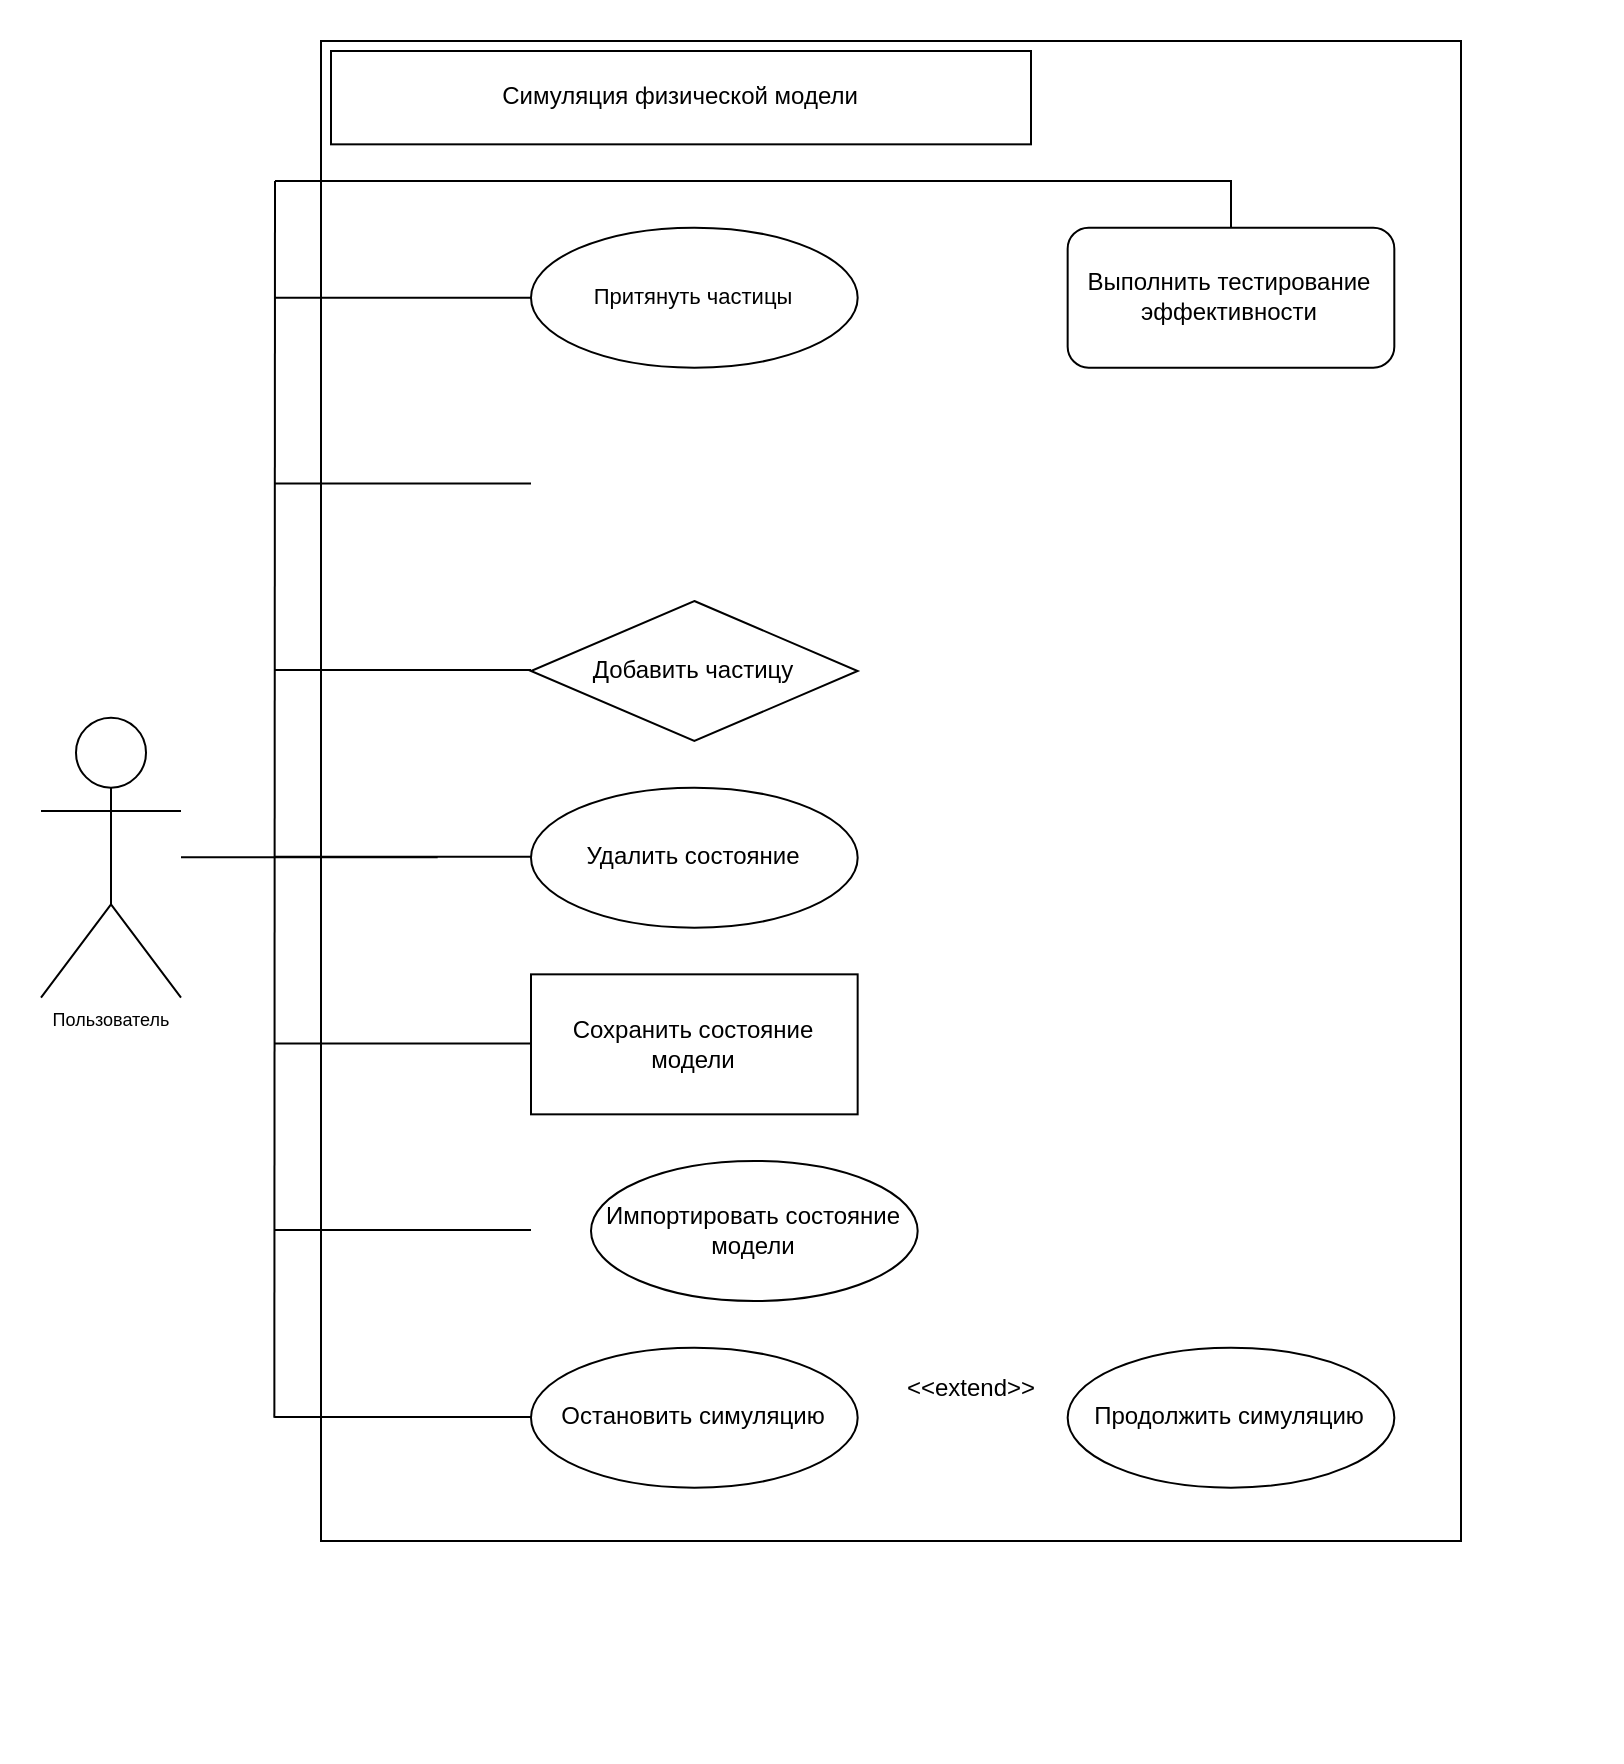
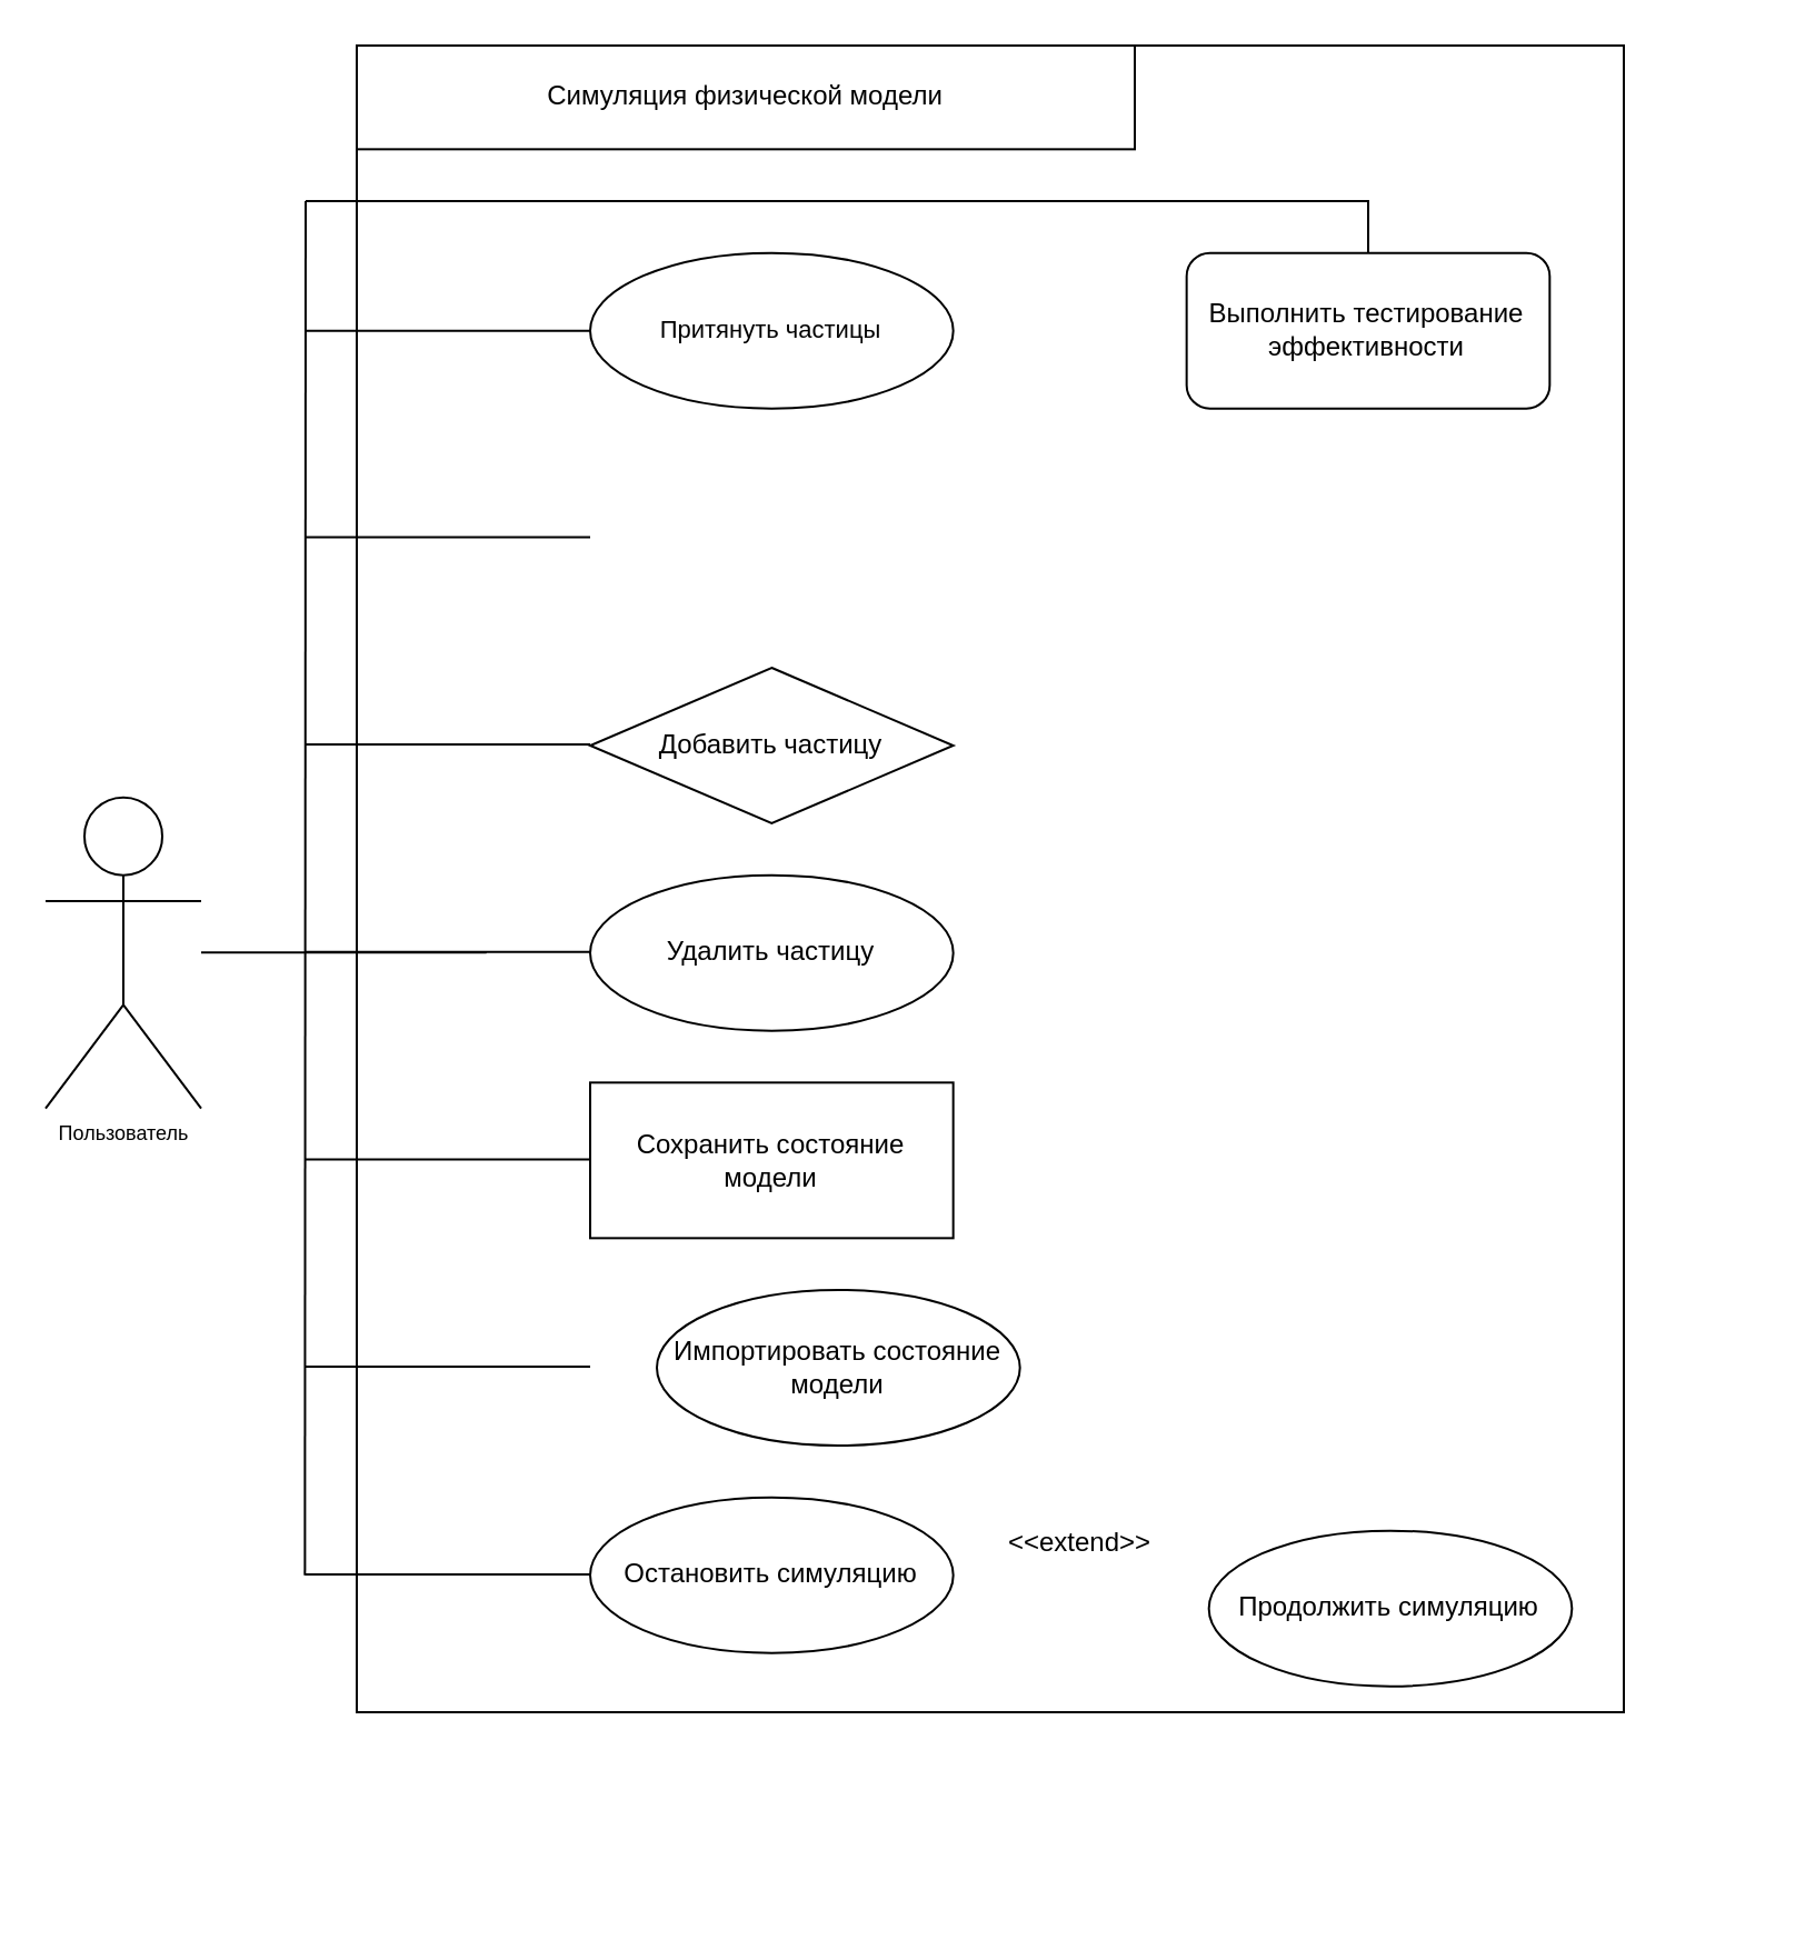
  <mxCell id="0" />
  <mxCell id="1" parent="0" />
  <mxCell id="2" value="" style="group;fontSize=12;" parent="1" vertex="1" connectable="0"><mxGeometry x="20" y="20" width="770" height="840" as="geometry" /></mxCell>
  <mxCell id="3" value="Пользователь" style="shape=umlActor;verticalLabelPosition=bottom;verticalAlign=top;html=1;outlineConnect=0;fontSize=9;" parent="2" vertex="1"><mxGeometry y="338.333" width="70" height="140.0" as="geometry" /></mxCell>
  <mxCell id="4" value="" style="rounded=0;whiteSpace=wrap;html=1;" parent="2" vertex="1"><mxGeometry x="140" width="570" height="750" as="geometry" /></mxCell>
- <mxCell id="5" value="Симуляция физической модели" style="rounded=0;whiteSpace=wrap;html=1;fontSize=12;" parent="2" vertex="1"><mxGeometry x="145" y="5" width="350" height="46.667" as="geometry" /></mxCell>
+ <mxCell id="5" value="Симуляция физической модели" style="rounded=0;whiteSpace=wrap;html=1;fontSize=12;" parent="2" vertex="1"><mxGeometry x="140" width="350" height="46.667" as="geometry" /></mxCell>
  <mxCell id="6" value="&lt;span style=&quot;font-weight: normal; font-style: normal;&quot;&gt;Притянуть частицы&lt;/span&gt;" style="ellipse;whiteSpace=wrap;html=1;fontSize=11;fontStyle=3" parent="2" vertex="1"><mxGeometry x="245" y="93.333" width="163.333" height="70.0" as="geometry" /></mxCell>
  <mxCell id="7" value="Добавить частицу" style="rhombus;whiteSpace=wrap;html=1;fontSize=12;" parent="2" vertex="1"><mxGeometry x="245" y="280.0" width="163.333" height="70.0" as="geometry" /></mxCell>
- <mxCell id="8" value="Удалить состояние" style="ellipse;whiteSpace=wrap;html=1;fontSize=12;" parent="2" vertex="1"><mxGeometry x="245" y="373.333" width="163.333" height="70.0" as="geometry" /></mxCell>
+ <mxCell id="8" value="Удалить частицу" style="ellipse;whiteSpace=wrap;html=1;fontSize=12;" parent="2" vertex="1"><mxGeometry x="245" y="373.333" width="163.333" height="70.0" as="geometry" /></mxCell>
  <mxCell id="9" value="Сохранить состояние модели" style="whiteSpace=wrap;html=1;fontSize=12;rounded=0;" parent="2" vertex="1"><mxGeometry x="245" y="466.667" width="163.333" height="70.0" as="geometry" /></mxCell>
  <mxCell id="10" value="Импортировать состояние модели" style="ellipse;whiteSpace=wrap;html=1;fontSize=12;" parent="2" vertex="1"><mxGeometry x="275" y="560.0" width="163.333" height="70.0" as="geometry" /></mxCell>
  <mxCell id="11" value="" style="endArrow=none;html=1;rounded=0;exitX=0;exitY=0.5;exitDx=0;exitDy=0;" parent="2" source="6" edge="1"><mxGeometry width="50" height="50" relative="1" as="geometry"><mxPoint x="245" y="128.333" as="sourcePoint" /><mxPoint x="116.667" y="128.333" as="targetPoint" /></mxGeometry></mxCell>
  <mxCell id="12" value="" style="endArrow=none;html=1;rounded=0;" parent="2" edge="1"><mxGeometry width="50" height="50" relative="1" as="geometry"><mxPoint x="116.667" y="688.333" as="sourcePoint" /><mxPoint x="117" y="70" as="targetPoint" /></mxGeometry></mxCell>
  <mxCell id="13" value="" style="endArrow=none;html=1;rounded=0;exitX=0;exitY=0.5;exitDx=0;exitDy=0;" parent="2" edge="1"><mxGeometry width="50" height="50" relative="1" as="geometry"><mxPoint x="245" y="221.2" as="sourcePoint" /><mxPoint x="116.667" y="221.2" as="targetPoint" /></mxGeometry></mxCell>
  <mxCell id="14" value="" style="endArrow=none;html=1;rounded=0;exitX=0;exitY=0.5;exitDx=0;exitDy=0;" parent="2" edge="1"><mxGeometry width="50" height="50" relative="1" as="geometry"><mxPoint x="245" y="314.533" as="sourcePoint" /><mxPoint x="116.667" y="314.533" as="targetPoint" /></mxGeometry></mxCell>
  <mxCell id="15" value="" style="endArrow=none;html=1;rounded=0;exitX=0;exitY=0.5;exitDx=0;exitDy=0;" parent="2" edge="1"><mxGeometry width="50" height="50" relative="1" as="geometry"><mxPoint x="245" y="407.867" as="sourcePoint" /><mxPoint x="116.667" y="407.867" as="targetPoint" /></mxGeometry></mxCell>
  <mxCell id="16" value="" style="endArrow=none;html=1;rounded=0;exitX=0;exitY=0.5;exitDx=0;exitDy=0;" parent="2" edge="1"><mxGeometry width="50" height="50" relative="1" as="geometry"><mxPoint x="245" y="501.2" as="sourcePoint" /><mxPoint x="116.667" y="501.2" as="targetPoint" /></mxGeometry></mxCell>
  <mxCell id="17" value="" style="endArrow=none;html=1;rounded=0;exitX=0;exitY=0.5;exitDx=0;exitDy=0;" parent="2" edge="1"><mxGeometry width="50" height="50" relative="1" as="geometry"><mxPoint x="245" y="594.533" as="sourcePoint" /><mxPoint x="116.667" y="594.533" as="targetPoint" /></mxGeometry></mxCell>
  <mxCell id="18" value="Остановить симуляцию" style="ellipse;whiteSpace=wrap;html=1;fontSize=12;" parent="2" vertex="1"><mxGeometry x="245" y="653.333" width="163.333" height="70.0" as="geometry" /></mxCell>
- <mxCell id="19" value="Продолжить симуляцию" style="ellipse;whiteSpace=wrap;html=1;fontSize=12;" parent="2" vertex="1"><mxGeometry x="513.33" y="653.337" width="163.333" height="70.0" as="geometry" /></mxCell>
+ <mxCell id="19" value="Продолжить симуляцию" style="ellipse;whiteSpace=wrap;html=1;fontSize=12;" parent="2" vertex="1"><mxGeometry x="523.33" y="668.337" width="163.333" height="70.0" as="geometry" /></mxCell>
  <mxCell id="20" value="" style="endArrow=none;html=1;rounded=0;exitX=0;exitY=0.5;exitDx=0;exitDy=0;" parent="2" edge="1"><mxGeometry width="50" height="50" relative="1" as="geometry"><mxPoint x="245" y="687.937" as="sourcePoint" /><mxPoint x="116.667" y="687.937" as="targetPoint" /></mxGeometry></mxCell>
  <mxCell id="21" value="&amp;lt;&amp;lt;extend&amp;gt;&amp;gt;" style="text;html=1;align=center;verticalAlign=middle;resizable=0;points=[];autosize=1;strokeColor=none;fillColor=none;fontSize=12;" parent="2" vertex="1"><mxGeometry x="419.999" y="658.688" width="90" height="30" as="geometry" /></mxCell>
  <mxCell id="22" value="Выполнить тестирование эффективности" style="whiteSpace=wrap;html=1;fontSize=12;rounded=1;" parent="2" vertex="1"><mxGeometry x="513.333" y="93.333" width="163.333" height="70.0" as="geometry" /></mxCell>
  <mxCell id="23" value="" style="endArrow=none;html=1;rounded=0;exitX=0;exitY=0.5;exitDx=0;exitDy=0;" parent="2" edge="1"><mxGeometry width="50" height="50" relative="1" as="geometry"><mxPoint x="198.333" y="408.1" as="sourcePoint" /><mxPoint x="70" y="408.1" as="targetPoint" /></mxGeometry></mxCell>
  <mxCell id="24" value="" style="endArrow=none;html=1;rounded=0;exitX=0.5;exitY=0;exitDx=0;exitDy=0;" edge="1" parent="2" source="22"><mxGeometry width="50" height="50" relative="1" as="geometry"><mxPoint x="594" y="78" as="sourcePoint" /><mxPoint x="117" y="70" as="targetPoint" /><Array as="points"><mxPoint x="595" y="70" /></Array></mxGeometry></mxCell>
